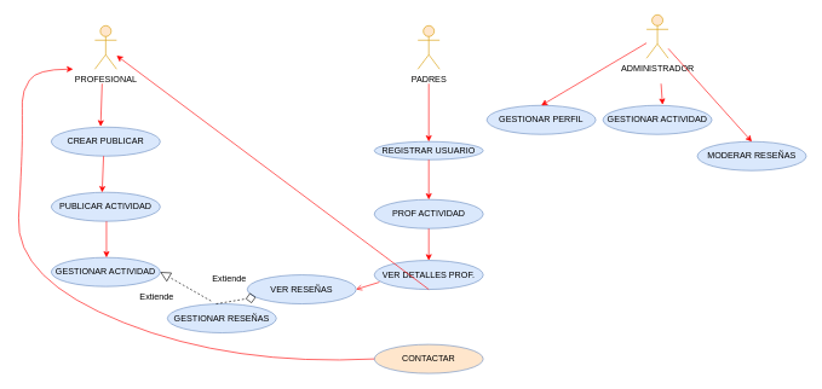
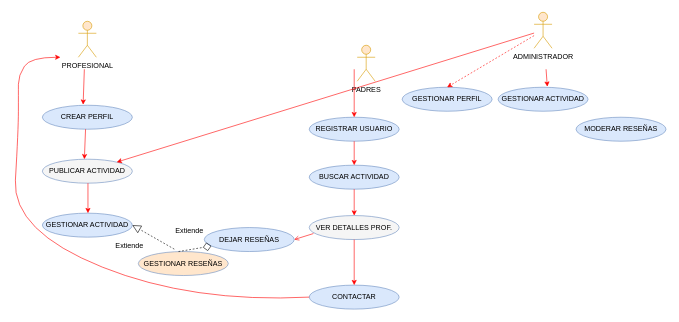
  <mxCell id="0" />
  <mxCell id="1" parent="0" />
- <mxCell id="2" value="PADRES" style="shape=umlActor;verticalLabelPosition=bottom;verticalAlign=top;html=1;outlineConnect=0;fillColor=#ffe6cc;strokeColor=#d79b00;" vertex="1" parent="1"><mxGeometry x="575" y="35" width="30" height="60" as="geometry" /></mxCell>
+ <mxCell id="2" value="PADRES" style="shape=umlActor;verticalLabelPosition=bottom;verticalAlign=top;html=1;outlineConnect=0;fillColor=#ffe6cc;strokeColor=#d79b00;" vertex="1" parent="1"><mxGeometry x="595" y="75" width="30" height="60" as="geometry" /></mxCell>
  <mxCell id="3" value="ADMINISTRADOR" style="shape=umlActor;verticalLabelPosition=bottom;verticalAlign=top;html=1;outlineConnect=0;fillColor=#ffe6cc;strokeColor=#d79b00;" vertex="1" parent="1"><mxGeometry x="890" y="20" width="30" height="60" as="geometry" /></mxCell>
  <mxCell id="4" value="PROFESIONAL" style="shape=umlActor;verticalLabelPosition=bottom;verticalAlign=top;html=1;outlineConnect=0;fillColor=#ffe6cc;strokeColor=#d79b00;" vertex="1" parent="1"><mxGeometry x="130" y="35" width="30" height="60" as="geometry" /></mxCell>
- <mxCell id="5" value="PUBLICAR ACTIVIDAD" style="ellipse;whiteSpace=wrap;html=1;fillColor=#dae8fc;strokeColor=#6c8ebf;" vertex="1" parent="1"><mxGeometry x="70" y="265" width="150" height="40" as="geometry" /></mxCell>
+ <mxCell id="5" value="PUBLICAR ACTIVIDAD" style="ellipse;whiteSpace=wrap;html=1;fillColor=#f5f5f5;strokeColor=#6c8ebf;" vertex="1" parent="1"><mxGeometry x="70" y="265" width="150" height="40" as="geometry" /></mxCell>
  <mxCell id="6" value="GESTIONAR ACTIVIDAD" style="ellipse;whiteSpace=wrap;html=1;fillColor=#dae8fc;strokeColor=#6c8ebf;" vertex="1" parent="1"><mxGeometry x="70" y="355" width="150" height="40" as="geometry" /></mxCell>
- <mxCell id="7" value="GESTIONAR RESEÑAS" style="ellipse;whiteSpace=wrap;html=1;fillColor=#dae8fc;strokeColor=#6c8ebf;" vertex="1" parent="1"><mxGeometry x="230" y="419" width="150" height="40" as="geometry" /></mxCell>
- <mxCell id="8" value="VER RESEÑAS" style="ellipse;whiteSpace=wrap;html=1;fillColor=#dae8fc;strokeColor=#6c8ebf;" vertex="1" parent="1"><mxGeometry x="340" y="379" width="150" height="40" as="geometry" /></mxCell>
- <mxCell id="9" value="REGISTRAR USUARIO" style="ellipse;whiteSpace=wrap;html=1;fillColor=#dae8fc;strokeColor=#6c8ebf;" vertex="1" parent="1"><mxGeometry x="515" y="195" width="150" height="25" as="geometry" /></mxCell>
- <mxCell id="10" value="PROF ACTIVIDAD" style="ellipse;whiteSpace=wrap;html=1;fillColor=#dae8fc;strokeColor=#6c8ebf;" vertex="1" parent="1"><mxGeometry x="515" y="275" width="150" height="40" as="geometry" /></mxCell>
- <mxCell id="11" value="VER DETALLES PROF." style="ellipse;whiteSpace=wrap;html=1;fillColor=#dae8fc;strokeColor=#6c8ebf;" vertex="1" parent="1"><mxGeometry x="515" y="359" width="150" height="40" as="geometry" /></mxCell>
- <mxCell id="12" value="CONTACTAR" style="ellipse;whiteSpace=wrap;html=1;fillColor=#ffe6cc;strokeColor=#6c8ebf;" vertex="1" parent="1"><mxGeometry x="515" y="475" width="150" height="40" as="geometry" /></mxCell>
+ <mxCell id="7" value="GESTIONAR RESEÑAS" style="ellipse;whiteSpace=wrap;html=1;fillColor=#ffe6cc;strokeColor=#6c8ebf;" vertex="1" parent="1"><mxGeometry x="230" y="419" width="150" height="40" as="geometry" /></mxCell>
+ <mxCell id="8" value="DEJAR RESEÑAS" style="ellipse;whiteSpace=wrap;html=1;fillColor=#dae8fc;strokeColor=#6c8ebf;" vertex="1" parent="1"><mxGeometry x="340" y="379" width="150" height="40" as="geometry" /></mxCell>
+ <mxCell id="9" value="REGISTRAR USUARIO" style="ellipse;whiteSpace=wrap;html=1;fillColor=#dae8fc;strokeColor=#6c8ebf;" vertex="1" parent="1"><mxGeometry x="515" y="195" width="150" height="40" as="geometry" /></mxCell>
+ <mxCell id="10" value="BUSCAR ACTIVIDAD" style="ellipse;whiteSpace=wrap;html=1;fillColor=#dae8fc;strokeColor=#6c8ebf;" vertex="1" parent="1"><mxGeometry x="515" y="275" width="150" height="40" as="geometry" /></mxCell>
+ <mxCell id="11" value="VER DETALLES PROF." style="ellipse;whiteSpace=wrap;html=1;fillColor=#f5f5f5;strokeColor=#6c8ebf;" vertex="1" parent="1"><mxGeometry x="515" y="359" width="150" height="40" as="geometry" /></mxCell>
+ <mxCell id="12" value="CONTACTAR" style="ellipse;whiteSpace=wrap;html=1;fillColor=#dae8fc;strokeColor=#6c8ebf;" vertex="1" parent="1"><mxGeometry x="515" y="475" width="150" height="40" as="geometry" /></mxCell>
  <mxCell id="13" value="GESTIONAR PERFIL" style="ellipse;whiteSpace=wrap;html=1;fillColor=#dae8fc;strokeColor=#6c8ebf;" vertex="1" parent="1"><mxGeometry x="670" y="145" width="150" height="40" as="geometry" /></mxCell>
  <mxCell id="14" value="GESTIONAR ACTIVIDAD" style="ellipse;whiteSpace=wrap;html=1;fillColor=#dae8fc;strokeColor=#6c8ebf;" vertex="1" parent="1"><mxGeometry x="830" y="145" width="150" height="40" as="geometry" /></mxCell>
  <mxCell id="15" value="MODERAR RESEÑAS" style="ellipse;whiteSpace=wrap;html=1;fillColor=#dae8fc;strokeColor=#6c8ebf;" vertex="1" parent="1"><mxGeometry x="960" y="195" width="150" height="40" as="geometry" /></mxCell>
- <mxCell id="16" value="" style="endArrow=classic;html=1;rounded=0;strokeColor=#FF0000;entryX=0.5;entryY=0;entryDx=0;entryDy=0;" edge="1" parent="1" source="3" target="15"><mxGeometry width="50" height="50" relative="1" as="geometry"><mxPoint x="670" y="325" as="sourcePoint" /><mxPoint x="720" y="275" as="targetPoint" /></mxGeometry></mxCell>
- <mxCell id="17" value="" style="endArrow=classic;html=1;rounded=0;strokeColor=#FF0000;entryX=0.5;entryY=0;entryDx=0;entryDy=0;" edge="1" parent="1" source="3" target="13"><mxGeometry width="50" height="50" relative="1" as="geometry"><mxPoint x="670" y="325" as="sourcePoint" /><mxPoint x="750" y="115" as="targetPoint" /></mxGeometry></mxCell>
+ <mxCell id="16" value="" style="endArrow=classic;html=1;rounded=0;strokeColor=#FF0000;" edge="1" parent="1" source="3" target="5"><mxGeometry width="50" height="50" relative="1" as="geometry"><mxPoint x="670" y="325" as="sourcePoint" /><mxPoint x="720" y="275" as="targetPoint" /></mxGeometry></mxCell>
+ <mxCell id="17" value="" style="endArrow=classic;html=1;rounded=0;strokeColor=#FF0000;entryX=0.5;entryY=0;entryDx=0;entryDy=0;dashed=1;" edge="1" parent="1" source="3" target="13"><mxGeometry width="50" height="50" relative="1" as="geometry"><mxPoint x="670" y="325" as="sourcePoint" /><mxPoint x="750" y="115" as="targetPoint" /></mxGeometry></mxCell>
  <mxCell id="18" value="" style="endArrow=classic;html=1;rounded=0;strokeColor=#FF0000;entryX=0.547;entryY=-0.025;entryDx=0;entryDy=0;entryPerimeter=0;" edge="1" parent="1" target="14"><mxGeometry width="50" height="50" relative="1" as="geometry"><mxPoint x="910" y="115" as="sourcePoint" /><mxPoint x="840" y="205" as="targetPoint" /></mxGeometry></mxCell>
  <mxCell id="19" value="" style="endArrow=classic;html=1;rounded=0;strokeColor=#FF0000;entryX=0.5;entryY=0;entryDx=0;entryDy=0;exitX=0.5;exitY=1;exitDx=0;exitDy=0;" edge="1" parent="1" source="9" target="10"><mxGeometry width="50" height="50" relative="1" as="geometry"><mxPoint x="670" y="325" as="sourcePoint" /><mxPoint x="710" y="265" as="targetPoint" /></mxGeometry></mxCell>
  <mxCell id="20" value="" style="endArrow=classic;html=1;rounded=0;strokeColor=#FF0000;entryX=0.5;entryY=0;entryDx=0;entryDy=0;" edge="1" parent="1" target="9"><mxGeometry width="50" height="50" relative="1" as="geometry"><mxPoint x="590" y="115" as="sourcePoint" /><mxPoint x="720" y="275" as="targetPoint" /></mxGeometry></mxCell>
  <mxCell id="21" value="" style="endArrow=open;html=1;rounded=0;entryX=1;entryY=0.5;entryDx=0;entryDy=0;strokeColor=#FF0000;exitX=0.047;exitY=0.75;exitDx=0;exitDy=0;exitPerimeter=0;" edge="1" parent="1" source="11" target="8"><mxGeometry width="50" height="50" relative="1" as="geometry"><mxPoint x="580" y="205" as="sourcePoint" /><mxPoint x="440" y="355" as="targetPoint" /></mxGeometry></mxCell>
  <mxCell id="22" value="" style="endArrow=diamond;dashed=1;endFill=0;endSize=12;html=1;rounded=0;exitX=0.447;exitY=0;exitDx=0;exitDy=0;exitPerimeter=0;" edge="1" parent="1" source="7" target="8"><mxGeometry width="160" relative="1" as="geometry"><mxPoint x="390" y="415" as="sourcePoint" /><mxPoint x="330" y="295" as="targetPoint" /></mxGeometry></mxCell>
  <mxCell id="23" value="Extiende" style="text;html=1;align=center;verticalAlign=middle;resizable=0;points=[];autosize=1;strokeColor=none;fillColor=none;" vertex="1" parent="1"><mxGeometry x="280" y="369" width="70" height="30" as="geometry" /></mxCell>
- <mxCell id="24" value="CREAR PUBLICAR" style="ellipse;whiteSpace=wrap;html=1;fillColor=#dae8fc;strokeColor=#6c8ebf;" vertex="1" parent="1"><mxGeometry x="70" y="175" width="150" height="40" as="geometry" /></mxCell>
+ <mxCell id="24" value="CREAR PERFIL" style="ellipse;whiteSpace=wrap;html=1;fillColor=#dae8fc;strokeColor=#6c8ebf;" vertex="1" parent="1"><mxGeometry x="70" y="175" width="150" height="40" as="geometry" /></mxCell>
  <mxCell id="25" value="" style="endArrow=block;dashed=1;endFill=0;endSize=12;html=1;rounded=0;entryX=1;entryY=0.5;entryDx=0;entryDy=0;" edge="1" parent="1" target="6"><mxGeometry width="160" relative="1" as="geometry"><mxPoint x="290" y="415" as="sourcePoint" /><mxPoint x="413" y="241" as="targetPoint" /></mxGeometry></mxCell>
  <mxCell id="26" value="Extiende" style="text;html=1;align=center;verticalAlign=middle;resizable=0;points=[];autosize=1;strokeColor=none;fillColor=none;" vertex="1" parent="1"><mxGeometry x="180" y="395" width="70" height="30" as="geometry" /></mxCell>
  <mxCell id="27" value="" style="endArrow=classic;html=1;rounded=0;entryX=0.453;entryY=-0.025;entryDx=0;entryDy=0;entryPerimeter=0;strokeColor=#FF0000;" edge="1" parent="1" target="24"><mxGeometry width="50" height="50" relative="1" as="geometry"><mxPoint x="140" y="115" as="sourcePoint" /><mxPoint x="200" y="155" as="targetPoint" /></mxGeometry></mxCell>
  <mxCell id="28" value="" style="endArrow=classic;html=1;rounded=0;strokeColor=#FF0000;" edge="1" parent="1"><mxGeometry width="50" height="50" relative="1" as="geometry"><mxPoint x="142" y="215" as="sourcePoint" /><mxPoint x="140" y="265" as="targetPoint" /></mxGeometry></mxCell>
  <mxCell id="29" value="" style="endArrow=classic;html=1;rounded=0;strokeColor=#FF0000;" edge="1" parent="1"><mxGeometry width="50" height="50" relative="1" as="geometry"><mxPoint x="146" y="305" as="sourcePoint" /><mxPoint x="146" y="355" as="targetPoint" /></mxGeometry></mxCell>
  <mxCell id="30" value="" style="curved=1;endArrow=classic;html=1;rounded=0;exitX=0;exitY=0.5;exitDx=0;exitDy=0;strokeColor=#FF0000;" edge="1" parent="1" source="12"><mxGeometry width="50" height="50" relative="1" as="geometry"><mxPoint x="90" y="515" as="sourcePoint" /><mxPoint x="100" y="95" as="targetPoint" /><Array as="points"><mxPoint x="320" y="505" /><mxPoint x="20" y="385" /><mxPoint x="30" y="215" /><mxPoint x="30" y="155" /><mxPoint x="30" y="125" /><mxPoint x="50" y="95" /></Array></mxGeometry></mxCell>
  <mxCell id="31" value="" style="endArrow=classic;html=1;rounded=0;strokeColor=#FF0000;exitX=0.5;exitY=1;exitDx=0;exitDy=0;entryX=0.5;entryY=0;entryDx=0;entryDy=0;" edge="1" parent="1" source="10" target="11"><mxGeometry width="50" height="50" relative="1" as="geometry"><mxPoint x="725" y="345" as="sourcePoint" /><mxPoint x="820" y="305" as="targetPoint" /></mxGeometry></mxCell>
- <mxCell id="32" value="" style="endArrow=classic;html=1;rounded=0;strokeColor=#FF0000;exitX=0.5;exitY=1;exitDx=0;exitDy=0;" edge="1" parent="1" source="11" target="4"><mxGeometry width="50" height="50" relative="1" as="geometry"><mxPoint x="829" y="444" as="sourcePoint" /><mxPoint x="829" y="394" as="targetPoint" /></mxGeometry></mxCell>
+ <mxCell id="32" value="" style="endArrow=classic;html=1;rounded=0;strokeColor=#FF0000;entryX=0.5;entryY=0;entryDx=0;entryDy=0;exitX=0.5;exitY=1;exitDx=0;exitDy=0;" edge="1" parent="1" source="11" target="12"><mxGeometry width="50" height="50" relative="1" as="geometry"><mxPoint x="829" y="444" as="sourcePoint" /><mxPoint x="829" y="394" as="targetPoint" /></mxGeometry></mxCell>
